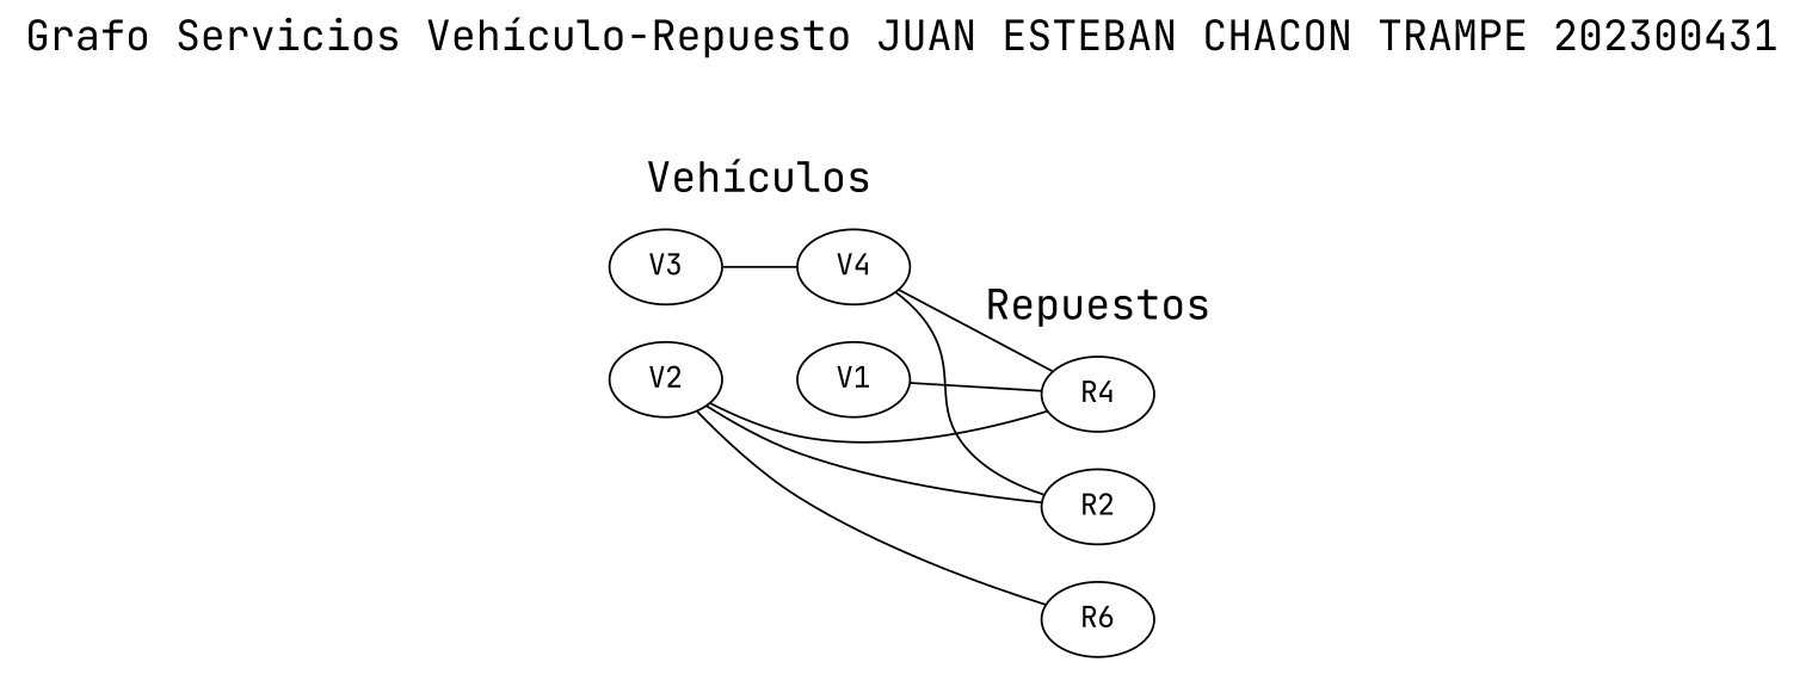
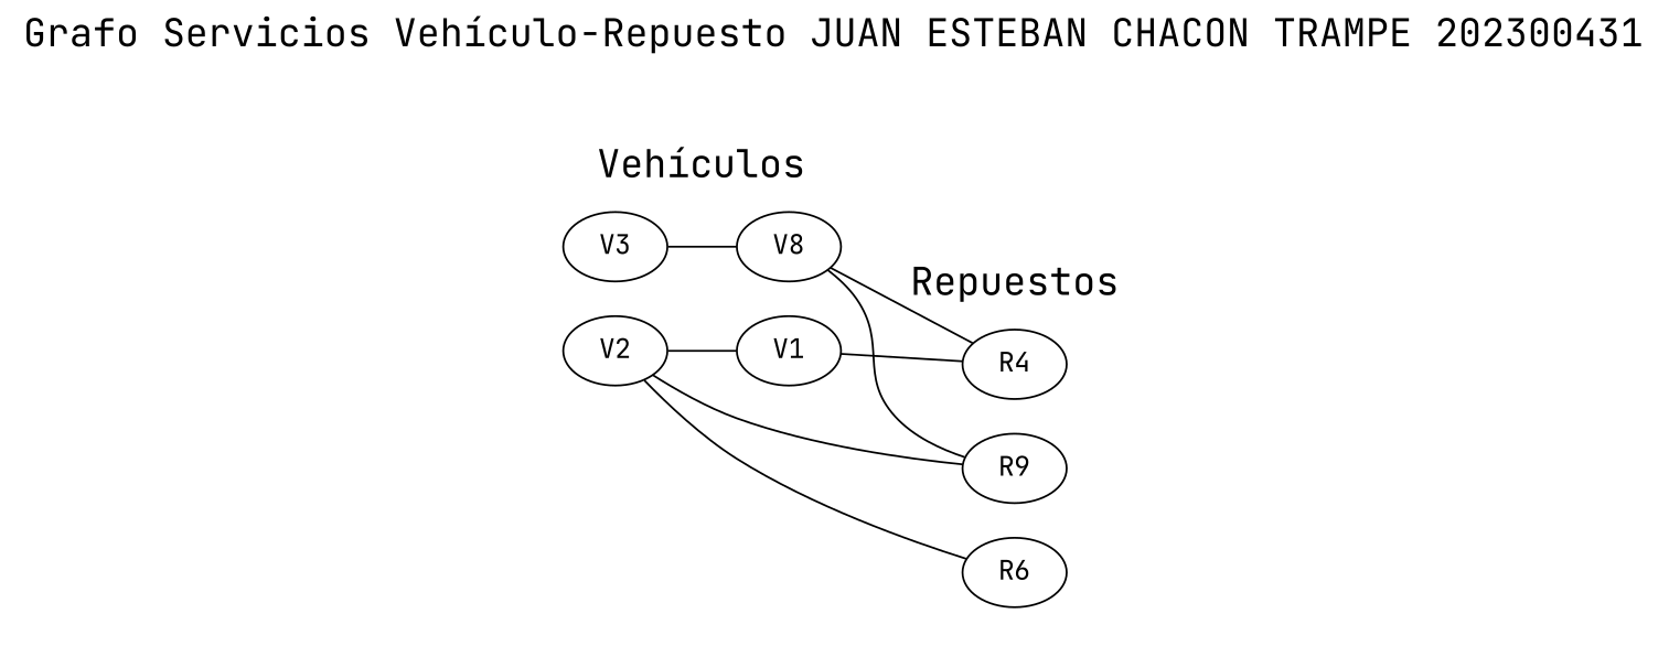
  graph {
    fontname="JetBrains Mono"
    fontsize=20
    label="Grafo Servicios Vehículo-Repuesto JUAN ESTEBAN CHACON TRAMPE 202300431"
    labelloc=top
    rankdir=LR
    node [fontname="JetBrains Mono"]
    edge [fontname="JetBrains Mono"]
    V1
    V2
-   V4
+   V4 [label=V8]
    V3
-   R2
+   R2 [label=R9]
    n6 [label=R6]
    R4
    subgraph cluster_1 {
      color=white
      label="Vehículos"
      rank=same
      V1
      V2
      V4
      V3
    }
    subgraph cluster_2 {
      color=white
      label=Repuestos
      rank=same
      R2
      n6
      R4
    }
    V1 -- R4
    V2 -- R2
    V2 -- n6
-   V2 -- R4
+   V2 -- V1
    V4 -- R2
    V4 -- R4
    V3 -- V4
  }
